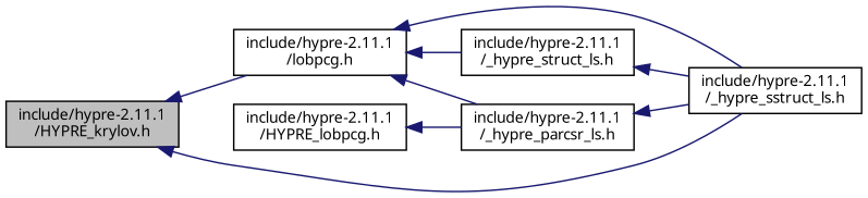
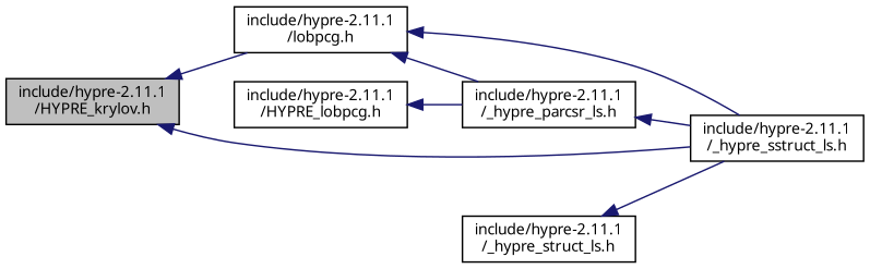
  digraph {
    fontname="Noto Sans"
    rankdir=LR
    node [color=black fillcolor=white fontname="Noto Sans" fontsize=10 shape=record style=filled]
    edge [color=midnightblue dir=back fontname="Noto Sans" fontsize=10 labelfontname=Helvetica labelfontsize=10 style=solid]
    n1 [fillcolor=grey75 fontcolor=black height=0.2 label="include/hypre-2.11.1\l/HYPRE_krylov.h" width=0.4]
    n2 [height=0.2 label="include/hypre-2.11.1\l/lobpcg.h" width=0.4]
    n3 [height=0.2 label="include/hypre-2.11.1\l/_hypre_sstruct_ls.h" width=0.4]
    n4 [height=0.2 label="include/hypre-2.11.1\l/_hypre_parcsr_ls.h" width=0.4]
    n5 [height=0.2 label="include/hypre-2.11.1\l/_hypre_struct_ls.h" width=0.4]
    n6 [height=0.2 label="include/hypre-2.11.1\l/HYPRE_lobpcg.h" width=0.4]
    n1 -> n2
    n1 -> n3
    n2 -> n3
    n2 -> n4
-   n2 -> n5
    n4 -> n3
    n5 -> n3
    n6 -> n4
  }
